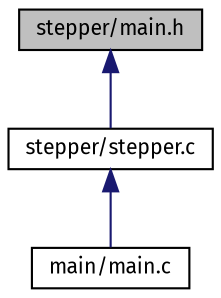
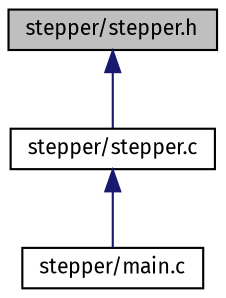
  digraph {
    fontname="Fira Sans"
    node [color=black fillcolor=white fontname="Fira Sans" fontsize=10 shape=record style=filled]
    edge [color=midnightblue dir=back fontname="Fira Sans" fontsize=10 labelfontname=Helvetica labelfontsize=10 style=solid]
-   n1 [fillcolor=grey75 fontcolor=black height=0.2 label="stepper/main.h" width=0.4]
+   n1 [fillcolor=grey75 fontcolor=black height=0.2 label="stepper/stepper.h" width=0.4]
    n2 [height=0.2 label="stepper/stepper.c" width=0.4]
-   n3 [height=0.2 label="main/main.c" width=0.4]
+   n3 [height=0.2 label="stepper/main.c" width=0.4]
    n1 -> n2
    n2 -> n3
  }
